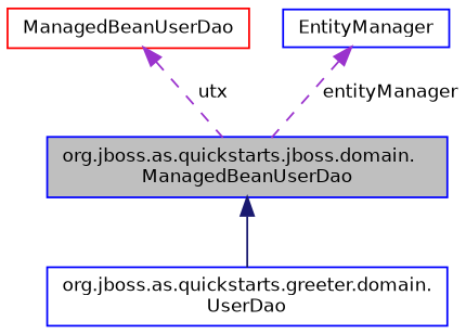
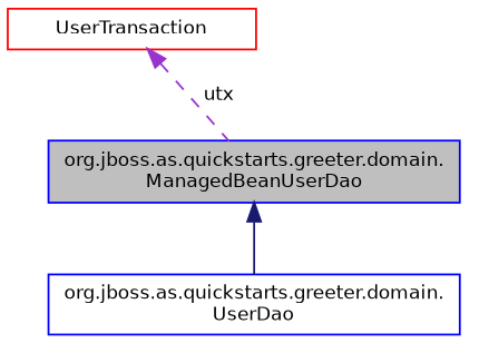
  digraph {
    node [color=blue fillcolor=white fontname=Helvetica fontsize=10 shape=record style=filled]
    edge [color=darkorchid3 dir=back fontname=Helvetica fontsize=10 labelfontname=Helvetica labelfontsize=10 style=dashed]
-   n1 [fillcolor=grey75 fontcolor=black height=0.2 label="org.jboss.as.quickstarts.jboss.domain.\lManagedBeanUserDao" width=0.4]
+   n1 [fillcolor=grey75 fontcolor=black height=0.2 label="org.jboss.as.quickstarts.greeter.domain.\lManagedBeanUserDao" width=0.4]
    n2 [height=0.2 label="org.jboss.as.quickstarts.greeter.domain.\lUserDao" width=0.4]
-   n3 [color=red height=0.2 label=ManagedBeanUserDao width=0.4]
-   n4 [height=0.2 label=EntityManager width=0.4]
+   n3 [color=red height=0.2 label=UserTransaction width=0.4]
    n1 -> n2 [color=midnightblue style=solid]
    n3 -> n1 [label=" utx"]
-   n4 -> n1 [label=" entityManager"]
  }
